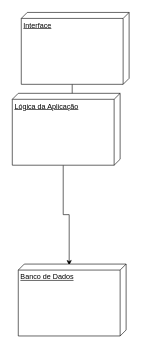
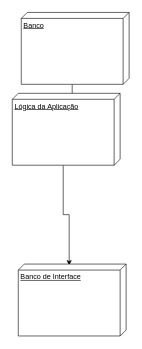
  <mxCell id="0" />
  <mxCell id="1" parent="0" />
  <mxCell id="2" style="edgeStyle=orthogonalEdgeStyle;rounded=0;orthogonalLoop=1;jettySize=auto;html=1;exitX=0;exitY=0;exitDx=120;exitDy=95;exitPerimeter=0;" edge="1" parent="1" source="3" target="5"><mxGeometry relative="1" as="geometry" /></mxCell>
- <mxCell id="3" value="Interface" style="verticalAlign=top;align=left;spacingTop=8;spacingLeft=2;spacingRight=12;shape=cube;size=10;direction=south;fontStyle=4;html=1;" vertex="1" parent="1"><mxGeometry x="35" y="20" width="180" height="120" as="geometry" /></mxCell>
+ <mxCell id="3" value="Banco" style="verticalAlign=top;align=left;spacingTop=8;spacingLeft=2;spacingRight=12;shape=cube;size=10;direction=south;fontStyle=4;html=1;" vertex="1" parent="1"><mxGeometry x="35" y="20" width="180" height="120" as="geometry" /></mxCell>
  <mxCell id="4" style="edgeStyle=orthogonalEdgeStyle;rounded=0;orthogonalLoop=1;jettySize=auto;html=1;exitX=0;exitY=0;exitDx=120;exitDy=95;exitPerimeter=0;entryX=0.017;entryY=0.528;entryDx=0;entryDy=0;entryPerimeter=0;" edge="1" parent="1" source="5" target="6"><mxGeometry relative="1" as="geometry" /></mxCell>
  <mxCell id="5" value="Lógica da Aplicação" style="verticalAlign=top;align=left;spacingTop=8;spacingLeft=2;spacingRight=12;shape=cube;size=10;direction=south;fontStyle=4;html=1;" vertex="1" parent="1"><mxGeometry x="20" y="155" width="180" height="120" as="geometry" /></mxCell>
- <mxCell id="6" value="Banco de Dados" style="verticalAlign=top;align=left;spacingTop=8;spacingLeft=2;spacingRight=12;shape=cube;size=10;direction=south;fontStyle=4;html=1;" vertex="1" parent="1"><mxGeometry x="30" y="440" width="180" height="120" as="geometry" /></mxCell>
+ <mxCell id="6" value="Banco de Interface" style="verticalAlign=top;align=left;spacingTop=8;spacingLeft=2;spacingRight=12;shape=cube;size=10;direction=south;fontStyle=4;html=1;" vertex="1" parent="1"><mxGeometry x="30" y="440" width="180" height="120" as="geometry" /></mxCell>
